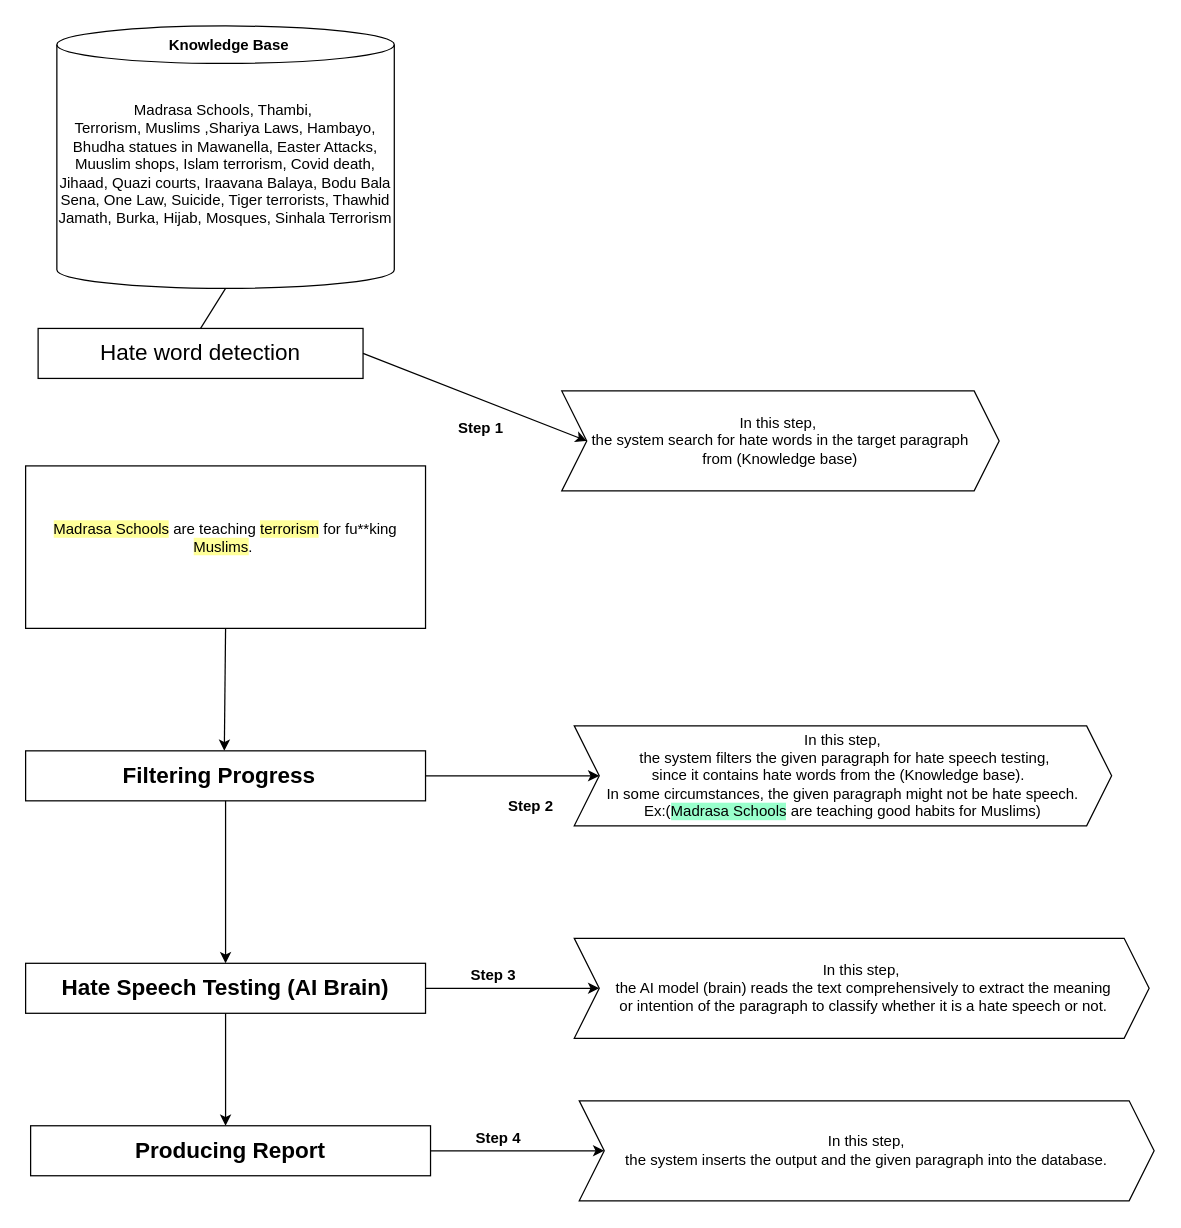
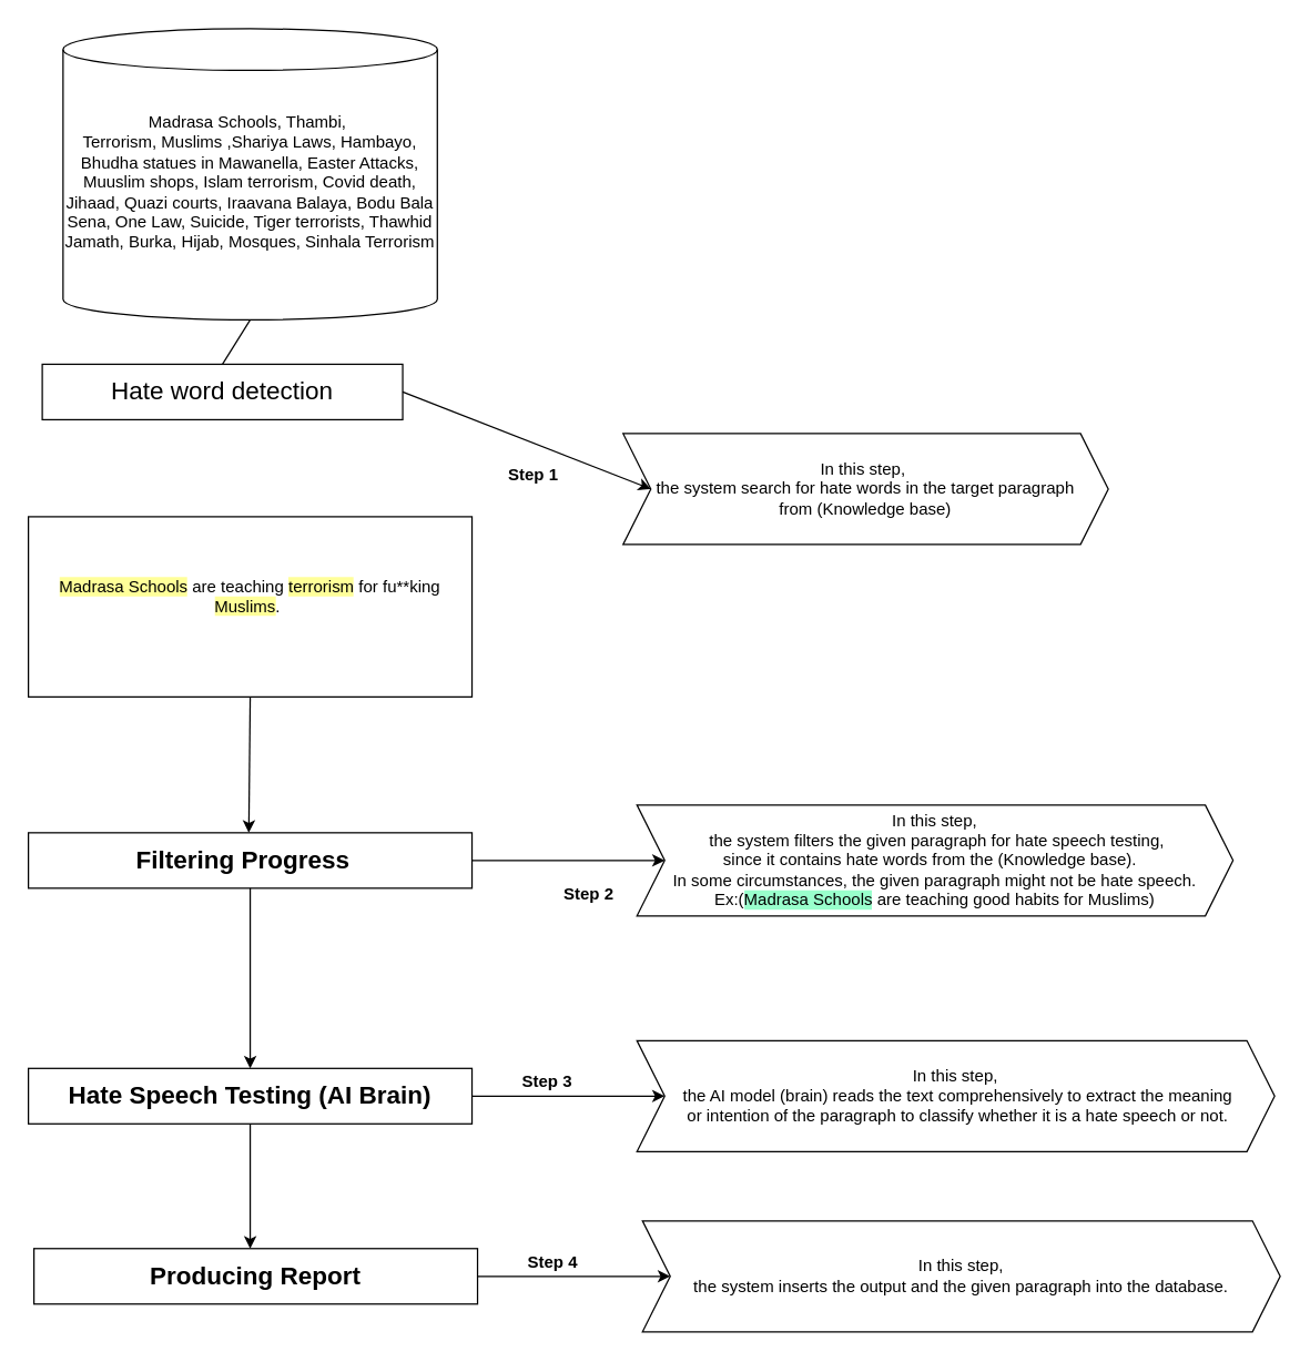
  <mxCell id="0" />
  <mxCell id="1" parent="0" />
  <mxCell id="2" value="&lt;span style=&quot;font-size: 18px&quot;&gt;Hate word detection&lt;/span&gt;" style="rounded=0;whiteSpace=wrap;html=1;" vertex="1" parent="1"><mxGeometry x="30" y="262" width="260" height="40" as="geometry" /></mxCell>
  <mxCell id="3" value="&lt;div&gt;Madrasa Schools, Thambi,&amp;nbsp;&lt;/div&gt;Terrorism, Muslims ,&lt;span&gt;Shariya Laws, Hambayo, Bhudha statues in Mawanella, Easter Attacks, Muuslim shops, Islam terrorism, Covid death, Jihaad, Quazi courts, Iraavana Balaya, Bodu Bala Sena, One Law, Suicide, Tiger terrorists, Thawhid Jamath, Burka, Hijab, Mosques, Sinhala Terrorism&lt;/span&gt;&lt;br&gt;&lt;div&gt;&lt;br&gt;&lt;/div&gt;" style="shape=cylinder3;whiteSpace=wrap;html=1;boundedLbl=1;backgroundOutline=1;size=15;" vertex="1" parent="1"><mxGeometry x="45" y="20" width="270" height="210" as="geometry" /></mxCell>
  <mxCell id="4" value="" style="endArrow=none;html=1;entryX=0.5;entryY=1;entryDx=0;entryDy=0;entryPerimeter=0;exitX=0.5;exitY=0;exitDx=0;exitDy=0;" edge="1" parent="1" source="2" target="3"><mxGeometry width="50" height="50" relative="1" as="geometry"><mxPoint x="159" y="290" as="sourcePoint" /><mxPoint x="209" y="240" as="targetPoint" /></mxGeometry></mxCell>
- <mxCell id="5" value="Knowledge Base" style="text;strokeColor=none;fillColor=none;align=left;verticalAlign=top;spacingLeft=4;spacingRight=4;overflow=hidden;rotatable=0;points=[[0,0.5],[1,0.5]];portConstraint=eastwest;fontStyle=1" vertex="1" parent="1"><mxGeometry x="129" y="22" width="110" height="26" as="geometry" /></mxCell>
  <mxCell id="6" value="&lt;span style=&quot;background-color: rgb(255 , 255 , 153)&quot;&gt;Madrasa Schools&lt;/span&gt; are teaching &lt;span style=&quot;background-color: rgb(255 , 255 , 153)&quot;&gt;terrorism&lt;/span&gt; for fu**king &lt;span style=&quot;background-color: rgb(255 , 255 , 153)&quot;&gt;Muslims&lt;/span&gt;.&amp;nbsp;&lt;br&gt;&amp;nbsp;" style="rounded=0;whiteSpace=wrap;html=1;" vertex="1" parent="1"><mxGeometry x="20" y="372" width="320" height="130" as="geometry" /></mxCell>
  <mxCell id="7" value="" style="endArrow=classic;html=1;exitX=1;exitY=0.5;exitDx=0;exitDy=0;entryX=0;entryY=0.5;entryDx=0;entryDy=0;" edge="1" parent="1" source="2" target="8"><mxGeometry width="50" height="50" relative="1" as="geometry"><mxPoint x="499" y="322" as="sourcePoint" /><mxPoint x="439" y="310.16" as="targetPoint" /></mxGeometry></mxCell>
  <mxCell id="8" value="In this step,&amp;nbsp;&lt;br&gt;the system search for hate words in the target paragraph&lt;br&gt;from (Knowledge base)" style="shape=step;perimeter=stepPerimeter;whiteSpace=wrap;html=1;fixedSize=1;" vertex="1" parent="1"><mxGeometry x="449" y="312" width="350" height="80" as="geometry" /></mxCell>
  <mxCell id="9" value="&lt;b&gt;Step 1&lt;/b&gt;" style="text;html=1;align=center;verticalAlign=middle;resizable=0;points=[];autosize=1;strokeColor=none;fillColor=none;" vertex="1" parent="1"><mxGeometry x="359" y="332" width="50" height="20" as="geometry" /></mxCell>
  <mxCell id="10" value="" style="endArrow=classic;html=1;exitX=0.5;exitY=1;exitDx=0;exitDy=0;" edge="1" parent="1" source="6"><mxGeometry width="50" height="50" relative="1" as="geometry"><mxPoint x="179" y="690" as="sourcePoint" /><mxPoint x="179" y="600" as="targetPoint" /><Array as="points"><mxPoint x="179" y="600" /></Array></mxGeometry></mxCell>
  <mxCell id="11" value="&lt;font style=&quot;font-size: 18px&quot;&gt;&lt;b&gt;Filtering Progress &lt;/b&gt;&lt;b&gt;&amp;nbsp;&lt;/b&gt;&lt;/font&gt;" style="rounded=0;whiteSpace=wrap;html=1;" vertex="1" parent="1"><mxGeometry x="20" y="600" width="320" height="40" as="geometry" /></mxCell>
  <mxCell id="12" value="&lt;b&gt;Step 2&lt;/b&gt;" style="text;html=1;align=center;verticalAlign=middle;resizable=0;points=[];autosize=1;strokeColor=none;fillColor=none;" vertex="1" parent="1"><mxGeometry x="399" y="635" width="50" height="20" as="geometry" /></mxCell>
  <mxCell id="13" value="" style="endArrow=classic;html=1;exitX=1;exitY=0.5;exitDx=0;exitDy=0;entryX=0;entryY=0.5;entryDx=0;entryDy=0;" edge="1" parent="1" target="14"><mxGeometry width="50" height="50" relative="1" as="geometry"><mxPoint x="340" y="620" as="sourcePoint" /><mxPoint x="459" y="620" as="targetPoint" /></mxGeometry></mxCell>
  <mxCell id="14" value="In this step,&lt;br&gt;&amp;nbsp;the system filters the given paragraph for hate speech testing, &lt;br&gt;since it contains hate words from the (Knowledge base).&amp;nbsp;&amp;nbsp;&lt;br&gt;In some&amp;nbsp;circumstances, the given paragraph might not be hate speech.&lt;br&gt;Ex:(&lt;span style=&quot;background-color: rgb(153 , 255 , 204)&quot;&gt;Madrasa Schools&lt;/span&gt;&lt;span style=&quot;background-color: rgb(255 , 255 , 255)&quot;&gt; are teaching good habits for Muslims)&lt;/span&gt;" style="shape=step;perimeter=stepPerimeter;whiteSpace=wrap;html=1;fixedSize=1;" vertex="1" parent="1"><mxGeometry x="459" y="580" width="430" height="80" as="geometry" /></mxCell>
  <mxCell id="15" value="" style="endArrow=classic;html=1;exitX=0.5;exitY=1;exitDx=0;exitDy=0;" edge="1" parent="1" source="11"><mxGeometry width="50" height="50" relative="1" as="geometry"><mxPoint x="129" y="810" as="sourcePoint" /><mxPoint x="180" y="770" as="targetPoint" /></mxGeometry></mxCell>
  <mxCell id="16" value="&lt;span style=&quot;font-size: 18px&quot;&gt;&lt;b&gt;Hate Speech Testing (AI Brain)&lt;/b&gt;&lt;/span&gt;" style="rounded=0;whiteSpace=wrap;html=1;" vertex="1" parent="1"><mxGeometry x="20" y="770" width="320" height="40" as="geometry" /></mxCell>
  <mxCell id="17" value="&lt;b&gt;Step 3&lt;/b&gt;" style="text;html=1;align=center;verticalAlign=middle;resizable=0;points=[];autosize=1;strokeColor=none;fillColor=none;" vertex="1" parent="1"><mxGeometry x="369" y="770" width="50" height="20" as="geometry" /></mxCell>
  <mxCell id="18" value="" style="endArrow=classic;html=1;exitX=1;exitY=0.5;exitDx=0;exitDy=0;entryX=0;entryY=0.5;entryDx=0;entryDy=0;" edge="1" parent="1" target="19"><mxGeometry width="50" height="50" relative="1" as="geometry"><mxPoint x="340" y="790" as="sourcePoint" /><mxPoint x="459" y="790" as="targetPoint" /></mxGeometry></mxCell>
  <mxCell id="19" value="In this step,&lt;br&gt;&amp;nbsp;the AI model (brain) reads the text&amp;nbsp;comprehensively to extract the meaning&lt;br&gt;&amp;nbsp;or intention of the paragraph to classify whether it is a hate speech or not." style="shape=step;perimeter=stepPerimeter;whiteSpace=wrap;html=1;fixedSize=1;" vertex="1" parent="1"><mxGeometry x="459" y="750" width="460" height="80" as="geometry" /></mxCell>
  <mxCell id="20" value="" style="endArrow=classic;html=1;exitX=0.5;exitY=1;exitDx=0;exitDy=0;" edge="1" parent="1" source="16"><mxGeometry width="50" height="50" relative="1" as="geometry"><mxPoint x="119" y="1030" as="sourcePoint" /><mxPoint x="180" y="900" as="targetPoint" /></mxGeometry></mxCell>
  <mxCell id="21" value="&lt;span style=&quot;font-size: 18px&quot;&gt;&lt;b&gt;Producing Report&lt;/b&gt;&lt;/span&gt;" style="rounded=0;whiteSpace=wrap;html=1;" vertex="1" parent="1"><mxGeometry x="24" y="900" width="320" height="40" as="geometry" /></mxCell>
  <mxCell id="22" value="&lt;b&gt;Step 4&lt;/b&gt;" style="text;html=1;align=center;verticalAlign=middle;resizable=0;points=[];autosize=1;strokeColor=none;fillColor=none;" vertex="1" parent="1"><mxGeometry x="373" y="900" width="50" height="20" as="geometry" /></mxCell>
  <mxCell id="23" value="" style="endArrow=classic;html=1;exitX=1;exitY=0.5;exitDx=0;exitDy=0;entryX=0;entryY=0.5;entryDx=0;entryDy=0;" edge="1" parent="1" target="24"><mxGeometry width="50" height="50" relative="1" as="geometry"><mxPoint x="344" y="920" as="sourcePoint" /><mxPoint x="463" y="920" as="targetPoint" /></mxGeometry></mxCell>
  <mxCell id="24" value="In this step,&lt;br&gt;the system inserts the output and the given paragraph into the database." style="shape=step;perimeter=stepPerimeter;whiteSpace=wrap;html=1;fixedSize=1;" vertex="1" parent="1"><mxGeometry x="463" y="880" width="460" height="80" as="geometry" /></mxCell>
